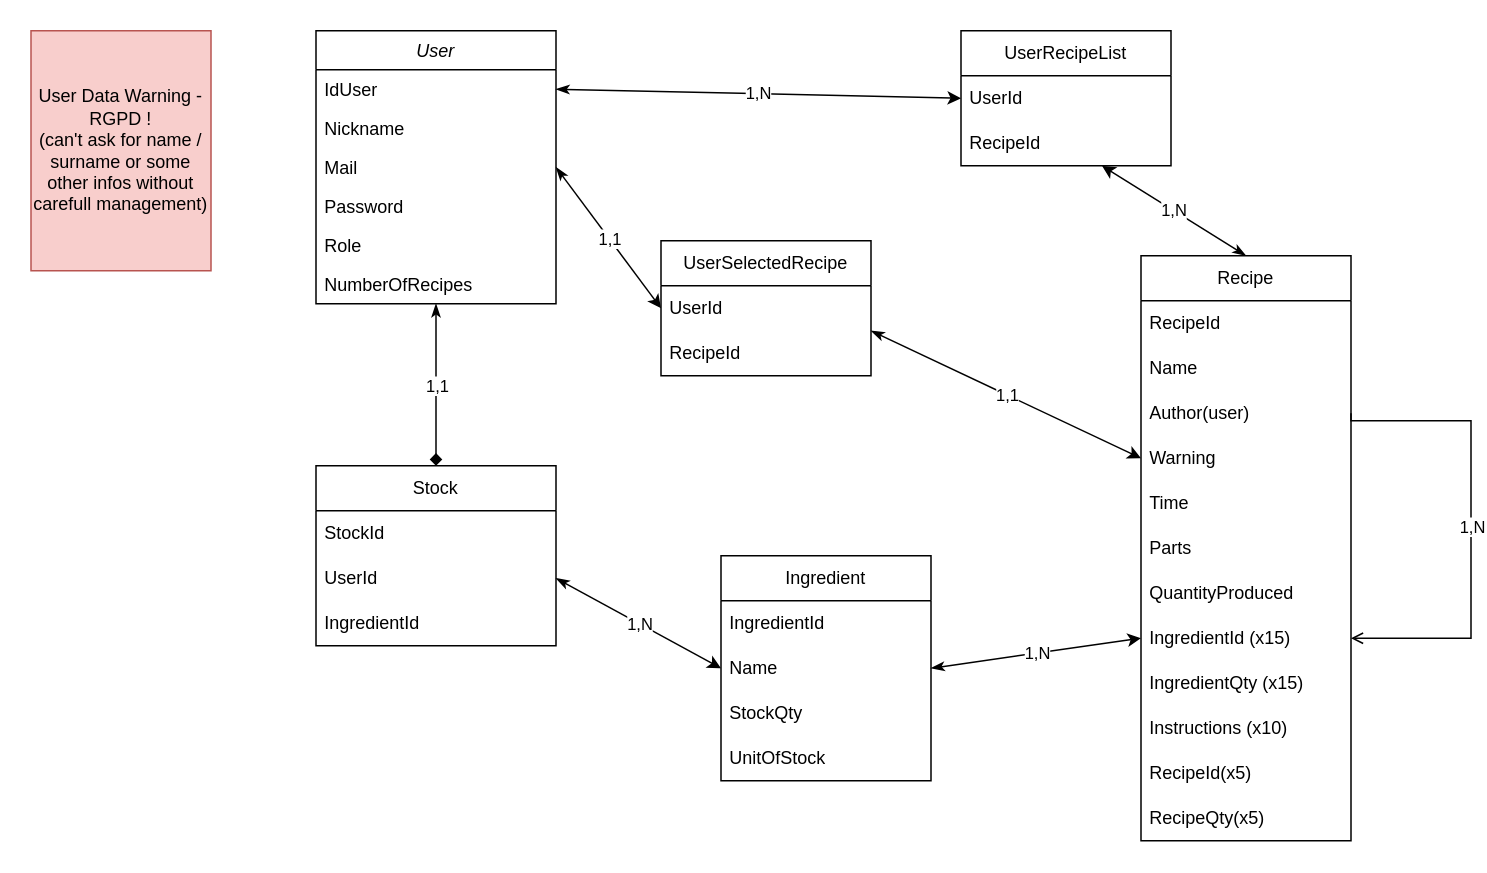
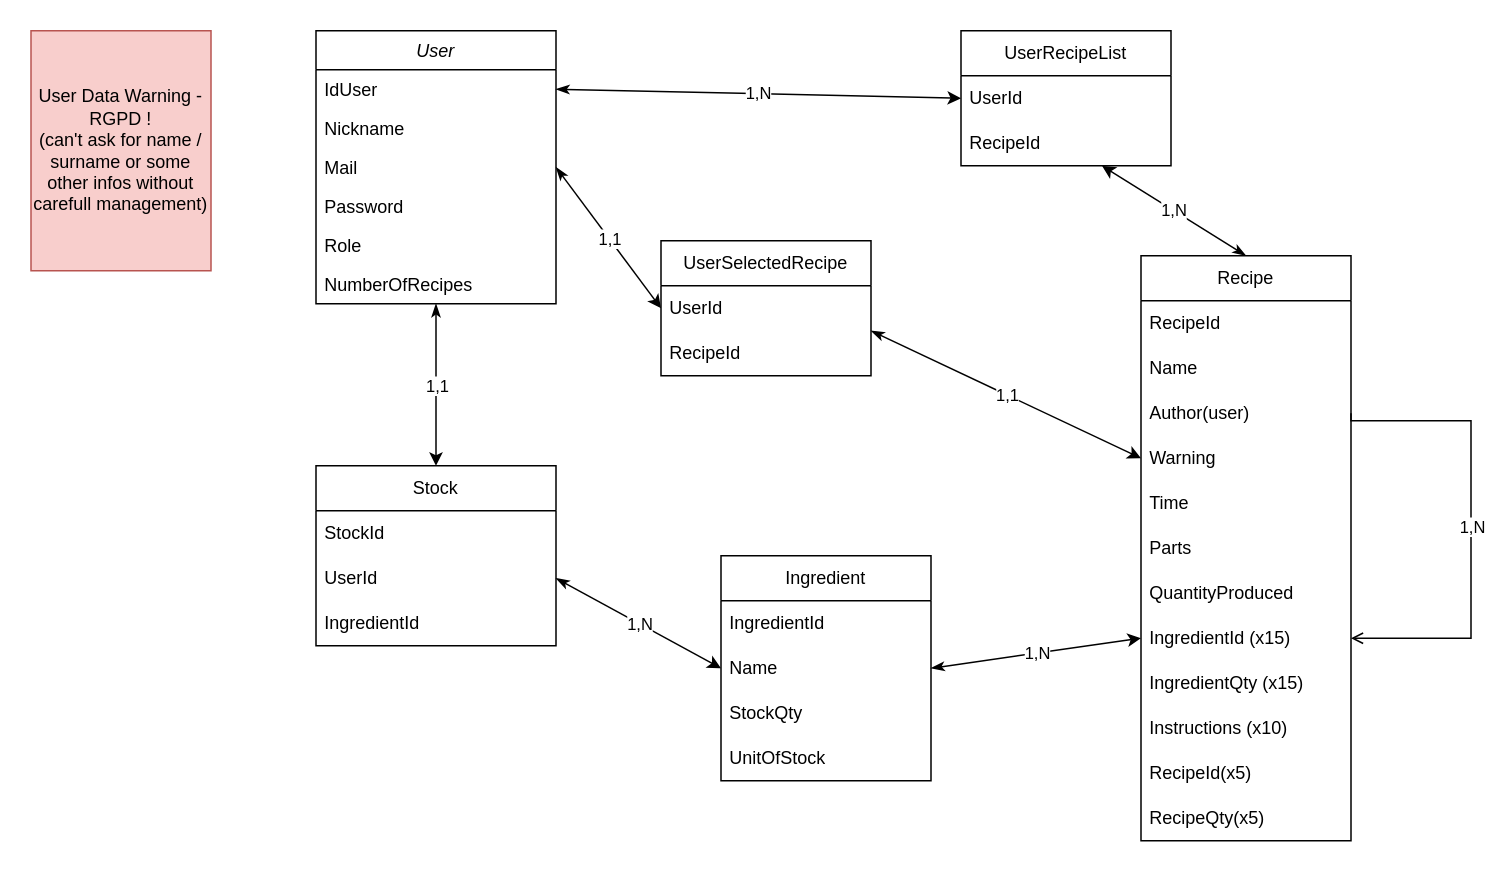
  <mxCell id="0" />
  <mxCell id="1" parent="0" />
  <mxCell id="2" value="User" style="swimlane;fontStyle=2;align=center;verticalAlign=top;childLayout=stackLayout;horizontal=1;startSize=26;horizontalStack=0;resizeParent=1;resizeLast=0;collapsible=1;marginBottom=0;rounded=0;shadow=0;strokeWidth=1;" parent="1" vertex="1"><mxGeometry x="210" y="20" width="160" height="182" as="geometry"><mxRectangle x="230" y="140" width="160" height="26" as="alternateBounds" /></mxGeometry></mxCell>
  <mxCell id="3" value="IdUser" style="text;align=left;verticalAlign=top;spacingLeft=4;spacingRight=4;overflow=hidden;rotatable=0;points=[[0,0.5],[1,0.5]];portConstraint=eastwest;" parent="2" vertex="1"><mxGeometry y="26" width="160" height="26" as="geometry" /></mxCell>
  <mxCell id="4" value="Nickname" style="text;align=left;verticalAlign=top;spacingLeft=4;spacingRight=4;overflow=hidden;rotatable=0;points=[[0,0.5],[1,0.5]];portConstraint=eastwest;" vertex="1" parent="2"><mxGeometry y="52" width="160" height="26" as="geometry" /></mxCell>
  <mxCell id="5" value="Mail" style="text;align=left;verticalAlign=top;spacingLeft=4;spacingRight=4;overflow=hidden;rotatable=0;points=[[0,0.5],[1,0.5]];portConstraint=eastwest;rounded=0;shadow=0;html=0;" parent="2" vertex="1"><mxGeometry y="78" width="160" height="26" as="geometry" /></mxCell>
  <mxCell id="6" value="Password" style="text;align=left;verticalAlign=top;spacingLeft=4;spacingRight=4;overflow=hidden;rotatable=0;points=[[0,0.5],[1,0.5]];portConstraint=eastwest;rounded=0;shadow=0;html=0;" vertex="1" parent="2"><mxGeometry y="104" width="160" height="26" as="geometry" /></mxCell>
  <mxCell id="7" value="Role" style="text;align=left;verticalAlign=top;spacingLeft=4;spacingRight=4;overflow=hidden;rotatable=0;points=[[0,0.5],[1,0.5]];portConstraint=eastwest;rounded=0;shadow=0;html=0;" parent="2" vertex="1"><mxGeometry y="130" width="160" height="26" as="geometry" /></mxCell>
  <mxCell id="8" value="NumberOfRecipes" style="text;align=left;verticalAlign=top;spacingLeft=4;spacingRight=4;overflow=hidden;rotatable=0;points=[[0,0.5],[1,0.5]];portConstraint=eastwest;rounded=0;shadow=0;html=0;" vertex="1" parent="2"><mxGeometry y="156" width="160" height="26" as="geometry" /></mxCell>
  <mxCell id="9" value="&lt;div&gt;User Data Warning - RGPD !&lt;/div&gt;&lt;div&gt;(can't ask for name / surname or some other infos without carefull management)&lt;br&gt;&lt;/div&gt;" style="rounded=0;whiteSpace=wrap;html=1;fillColor=#f8cecc;strokeColor=#b85450;" vertex="1" parent="1"><mxGeometry x="20" y="20" width="120" height="160" as="geometry" /></mxCell>
  <mxCell id="10" value="Recipe" style="swimlane;fontStyle=0;childLayout=stackLayout;horizontal=1;startSize=30;horizontalStack=0;resizeParent=1;resizeParentMax=0;resizeLast=0;collapsible=1;marginBottom=0;whiteSpace=wrap;html=1;" vertex="1" parent="1"><mxGeometry x="760" y="170" width="140" height="390" as="geometry" /></mxCell>
  <mxCell id="11" value="RecipeId" style="text;strokeColor=none;fillColor=none;align=left;verticalAlign=middle;spacingLeft=4;spacingRight=4;overflow=hidden;points=[[0,0.5],[1,0.5]];portConstraint=eastwest;rotatable=0;whiteSpace=wrap;html=1;" vertex="1" parent="10"><mxGeometry y="30" width="140" height="30" as="geometry" /></mxCell>
  <mxCell id="12" value="Name" style="text;strokeColor=none;fillColor=none;align=left;verticalAlign=middle;spacingLeft=4;spacingRight=4;overflow=hidden;points=[[0,0.5],[1,0.5]];portConstraint=eastwest;rotatable=0;whiteSpace=wrap;html=1;" vertex="1" parent="10"><mxGeometry y="60" width="140" height="30" as="geometry" /></mxCell>
  <mxCell id="13" value="Author(user)" style="text;strokeColor=none;fillColor=none;align=left;verticalAlign=middle;spacingLeft=4;spacingRight=4;overflow=hidden;points=[[0,0.5],[1,0.5]];portConstraint=eastwest;rotatable=0;whiteSpace=wrap;html=1;" vertex="1" parent="10"><mxGeometry y="90" width="140" height="30" as="geometry" /></mxCell>
  <mxCell id="14" value="Warning" style="text;strokeColor=none;fillColor=none;align=left;verticalAlign=middle;spacingLeft=4;spacingRight=4;overflow=hidden;points=[[0,0.5],[1,0.5]];portConstraint=eastwest;rotatable=0;whiteSpace=wrap;html=1;" vertex="1" parent="10"><mxGeometry y="120" width="140" height="30" as="geometry" /></mxCell>
  <mxCell id="15" value="Time" style="text;strokeColor=none;fillColor=none;align=left;verticalAlign=middle;spacingLeft=4;spacingRight=4;overflow=hidden;points=[[0,0.5],[1,0.5]];portConstraint=eastwest;rotatable=0;whiteSpace=wrap;html=1;" vertex="1" parent="10"><mxGeometry y="150" width="140" height="30" as="geometry" /></mxCell>
  <mxCell id="16" value="Parts" style="text;strokeColor=none;fillColor=none;align=left;verticalAlign=middle;spacingLeft=4;spacingRight=4;overflow=hidden;points=[[0,0.5],[1,0.5]];portConstraint=eastwest;rotatable=0;whiteSpace=wrap;html=1;" vertex="1" parent="10"><mxGeometry y="180" width="140" height="30" as="geometry" /></mxCell>
  <mxCell id="17" value="QuantityProduced" style="text;strokeColor=none;fillColor=none;align=left;verticalAlign=middle;spacingLeft=4;spacingRight=4;overflow=hidden;points=[[0,0.5],[1,0.5]];portConstraint=eastwest;rotatable=0;whiteSpace=wrap;html=1;" vertex="1" parent="10"><mxGeometry y="210" width="140" height="30" as="geometry" /></mxCell>
  <mxCell id="18" value="IngredientId (x15)" style="text;strokeColor=none;fillColor=none;align=left;verticalAlign=middle;spacingLeft=4;spacingRight=4;overflow=hidden;points=[[0,0.5],[1,0.5]];portConstraint=eastwest;rotatable=0;whiteSpace=wrap;html=1;" vertex="1" parent="10"><mxGeometry y="240" width="140" height="30" as="geometry" /></mxCell>
  <mxCell id="19" value="IngredientQty (x15)" style="text;strokeColor=none;fillColor=none;align=left;verticalAlign=middle;spacingLeft=4;spacingRight=4;overflow=hidden;points=[[0,0.5],[1,0.5]];portConstraint=eastwest;rotatable=0;whiteSpace=wrap;html=1;" vertex="1" parent="10"><mxGeometry y="270" width="140" height="30" as="geometry" /></mxCell>
  <mxCell id="20" value="Instructions (x10)" style="text;strokeColor=none;fillColor=none;align=left;verticalAlign=middle;spacingLeft=4;spacingRight=4;overflow=hidden;points=[[0,0.5],[1,0.5]];portConstraint=eastwest;rotatable=0;whiteSpace=wrap;html=1;" vertex="1" parent="10"><mxGeometry y="300" width="140" height="30" as="geometry" /></mxCell>
  <mxCell id="21" value="RecipeId(x5)" style="text;strokeColor=none;fillColor=none;align=left;verticalAlign=middle;spacingLeft=4;spacingRight=4;overflow=hidden;points=[[0,0.5],[1,0.5]];portConstraint=eastwest;rotatable=0;whiteSpace=wrap;html=1;" vertex="1" parent="10"><mxGeometry y="330" width="140" height="30" as="geometry" /></mxCell>
  <mxCell id="22" value="RecipeQty(x5)" style="text;strokeColor=none;fillColor=none;align=left;verticalAlign=middle;spacingLeft=4;spacingRight=4;overflow=hidden;points=[[0,0.5],[1,0.5]];portConstraint=eastwest;rotatable=0;whiteSpace=wrap;html=1;" vertex="1" parent="10"><mxGeometry y="360" width="140" height="30" as="geometry" /></mxCell>
  <mxCell id="23" value="" style="endArrow=open;html=1;rounded=0;edgeStyle=orthogonalEdgeStyle;entryX=1;entryY=0.5;entryDx=0;entryDy=0;exitX=1;exitY=0.5;exitDx=0;exitDy=0;" edge="1" parent="10" source="13" target="18"><mxGeometry relative="1" as="geometry"><mxPoint x="170" y="110" as="sourcePoint" /><mxPoint x="170" y="230" as="targetPoint" /><Array as="points"><mxPoint x="140" y="110" /><mxPoint x="220" y="110" /><mxPoint x="220" y="255" /></Array></mxGeometry></mxCell>
  <mxCell id="24" value="1,N" style="edgeLabel;resizable=0;html=1;align=center;verticalAlign=middle;" connectable="0" vertex="1" parent="23"><mxGeometry relative="1" as="geometry" /></mxCell>
  <mxCell id="25" value="Ingredient" style="swimlane;fontStyle=0;childLayout=stackLayout;horizontal=1;startSize=30;horizontalStack=0;resizeParent=1;resizeParentMax=0;resizeLast=0;collapsible=1;marginBottom=0;whiteSpace=wrap;html=1;" vertex="1" parent="1"><mxGeometry x="480" y="370" width="140" height="150" as="geometry" /></mxCell>
  <mxCell id="26" value="IngredientId" style="text;strokeColor=none;fillColor=none;align=left;verticalAlign=middle;spacingLeft=4;spacingRight=4;overflow=hidden;points=[[0,0.5],[1,0.5]];portConstraint=eastwest;rotatable=0;whiteSpace=wrap;html=1;" vertex="1" parent="25"><mxGeometry y="30" width="140" height="30" as="geometry" /></mxCell>
  <mxCell id="27" value="Name" style="text;strokeColor=none;fillColor=none;align=left;verticalAlign=middle;spacingLeft=4;spacingRight=4;overflow=hidden;points=[[0,0.5],[1,0.5]];portConstraint=eastwest;rotatable=0;whiteSpace=wrap;html=1;" vertex="1" parent="25"><mxGeometry y="60" width="140" height="30" as="geometry" /></mxCell>
  <mxCell id="28" value="StockQty" style="text;strokeColor=none;fillColor=none;align=left;verticalAlign=middle;spacingLeft=4;spacingRight=4;overflow=hidden;points=[[0,0.5],[1,0.5]];portConstraint=eastwest;rotatable=0;whiteSpace=wrap;html=1;" vertex="1" parent="25"><mxGeometry y="90" width="140" height="30" as="geometry" /></mxCell>
  <mxCell id="29" value="UnitOfStock" style="text;strokeColor=none;fillColor=none;align=left;verticalAlign=middle;spacingLeft=4;spacingRight=4;overflow=hidden;points=[[0,0.5],[1,0.5]];portConstraint=eastwest;rotatable=0;whiteSpace=wrap;html=1;" vertex="1" parent="25"><mxGeometry y="120" width="140" height="30" as="geometry" /></mxCell>
  <mxCell id="30" value="UserRecipeList" style="swimlane;fontStyle=0;childLayout=stackLayout;horizontal=1;startSize=30;horizontalStack=0;resizeParent=1;resizeParentMax=0;resizeLast=0;collapsible=1;marginBottom=0;whiteSpace=wrap;html=1;" vertex="1" parent="1"><mxGeometry x="640" y="20" width="140" height="90" as="geometry" /></mxCell>
  <mxCell id="31" value="UserId" style="text;strokeColor=none;fillColor=none;align=left;verticalAlign=middle;spacingLeft=4;spacingRight=4;overflow=hidden;points=[[0,0.5],[1,0.5]];portConstraint=eastwest;rotatable=0;whiteSpace=wrap;html=1;" vertex="1" parent="30"><mxGeometry y="30" width="140" height="30" as="geometry" /></mxCell>
  <mxCell id="32" value="RecipeId" style="text;strokeColor=none;fillColor=none;align=left;verticalAlign=middle;spacingLeft=4;spacingRight=4;overflow=hidden;points=[[0,0.5],[1,0.5]];portConstraint=eastwest;rotatable=0;whiteSpace=wrap;html=1;" vertex="1" parent="30"><mxGeometry y="60" width="140" height="30" as="geometry" /></mxCell>
  <mxCell id="33" value="Stock" style="swimlane;fontStyle=0;childLayout=stackLayout;horizontal=1;startSize=30;horizontalStack=0;resizeParent=1;resizeParentMax=0;resizeLast=0;collapsible=1;marginBottom=0;whiteSpace=wrap;html=1;" vertex="1" parent="1"><mxGeometry x="210" y="310" width="160" height="120" as="geometry" /></mxCell>
  <mxCell id="34" value="StockId" style="text;strokeColor=none;fillColor=none;align=left;verticalAlign=middle;spacingLeft=4;spacingRight=4;overflow=hidden;points=[[0,0.5],[1,0.5]];portConstraint=eastwest;rotatable=0;whiteSpace=wrap;html=1;" vertex="1" parent="33"><mxGeometry y="30" width="160" height="30" as="geometry" /></mxCell>
  <mxCell id="35" value="UserId" style="text;strokeColor=none;fillColor=none;align=left;verticalAlign=middle;spacingLeft=4;spacingRight=4;overflow=hidden;points=[[0,0.5],[1,0.5]];portConstraint=eastwest;rotatable=0;whiteSpace=wrap;html=1;" vertex="1" parent="33"><mxGeometry y="60" width="160" height="30" as="geometry" /></mxCell>
  <mxCell id="36" value="IngredientId" style="text;strokeColor=none;fillColor=none;align=left;verticalAlign=middle;spacingLeft=4;spacingRight=4;overflow=hidden;points=[[0,0.5],[1,0.5]];portConstraint=eastwest;rotatable=0;whiteSpace=wrap;html=1;" vertex="1" parent="33"><mxGeometry y="90" width="160" height="30" as="geometry" /></mxCell>
- <mxCell id="37" value="" style="endArrow=diamond;html=1;rounded=0;exitX=0.5;exitY=1;exitDx=0;exitDy=0;entryX=0.5;entryY=0;entryDx=0;entryDy=0;startArrow=classicThin;startFill=1;" edge="1" parent="1" source="2" target="33"><mxGeometry relative="1" as="geometry"><mxPoint x="300" y="220" as="sourcePoint" /><mxPoint x="460" y="220" as="targetPoint" /></mxGeometry></mxCell>
+ <mxCell id="37" value="" style="endArrow=classic;html=1;rounded=0;exitX=0.5;exitY=1;exitDx=0;exitDy=0;entryX=0.5;entryY=0;entryDx=0;entryDy=0;startArrow=classicThin;startFill=1;" edge="1" parent="1" source="2" target="33"><mxGeometry relative="1" as="geometry"><mxPoint x="300" y="220" as="sourcePoint" /><mxPoint x="460" y="220" as="targetPoint" /></mxGeometry></mxCell>
  <mxCell id="38" value="1,1" style="edgeLabel;resizable=0;html=1;align=center;verticalAlign=middle;" connectable="0" vertex="1" parent="37"><mxGeometry relative="1" as="geometry" /></mxCell>
  <mxCell id="39" value="UserSelectedRecipe" style="swimlane;fontStyle=0;childLayout=stackLayout;horizontal=1;startSize=30;horizontalStack=0;resizeParent=1;resizeParentMax=0;resizeLast=0;collapsible=1;marginBottom=0;whiteSpace=wrap;html=1;" vertex="1" parent="1"><mxGeometry x="440" y="160" width="140" height="90" as="geometry" /></mxCell>
  <mxCell id="40" value="UserId" style="text;strokeColor=none;fillColor=none;align=left;verticalAlign=middle;spacingLeft=4;spacingRight=4;overflow=hidden;points=[[0,0.5],[1,0.5]];portConstraint=eastwest;rotatable=0;whiteSpace=wrap;html=1;" vertex="1" parent="39"><mxGeometry y="30" width="140" height="30" as="geometry" /></mxCell>
  <mxCell id="41" value="RecipeId" style="text;strokeColor=none;fillColor=none;align=left;verticalAlign=middle;spacingLeft=4;spacingRight=4;overflow=hidden;points=[[0,0.5],[1,0.5]];portConstraint=eastwest;rotatable=0;whiteSpace=wrap;html=1;" vertex="1" parent="39"><mxGeometry y="60" width="140" height="30" as="geometry" /></mxCell>
  <mxCell id="42" value="" style="endArrow=classic;html=1;rounded=0;exitX=1;exitY=0.5;exitDx=0;exitDy=0;entryX=0;entryY=0.5;entryDx=0;entryDy=0;startArrow=classicThin;startFill=1;" edge="1" parent="1" source="5" target="40"><mxGeometry relative="1" as="geometry"><mxPoint x="400" y="70" as="sourcePoint" /><mxPoint x="400" y="204" as="targetPoint" /></mxGeometry></mxCell>
  <mxCell id="43" value="1,1" style="edgeLabel;resizable=0;html=1;align=center;verticalAlign=middle;" connectable="0" vertex="1" parent="42"><mxGeometry relative="1" as="geometry" /></mxCell>
  <mxCell id="44" value="" style="endArrow=classic;html=1;rounded=0;exitX=1;exitY=0.5;exitDx=0;exitDy=0;entryX=0;entryY=0.5;entryDx=0;entryDy=0;startArrow=classicThin;startFill=1;" edge="1" parent="1" source="3" target="31"><mxGeometry relative="1" as="geometry"><mxPoint x="490" y="20" as="sourcePoint" /><mxPoint x="490" y="154" as="targetPoint" /></mxGeometry></mxCell>
  <mxCell id="45" value="1,N" style="edgeLabel;resizable=0;html=1;align=center;verticalAlign=middle;" connectable="0" vertex="1" parent="44"><mxGeometry relative="1" as="geometry" /></mxCell>
  <mxCell id="46" value="" style="endArrow=classic;html=1;rounded=0;exitX=0.5;exitY=0;exitDx=0;exitDy=0;startArrow=classicThin;startFill=1;" edge="1" parent="1" source="10" target="32"><mxGeometry relative="1" as="geometry"><mxPoint x="600" y="230" as="sourcePoint" /><mxPoint x="710" y="150" as="targetPoint" /></mxGeometry></mxCell>
  <mxCell id="47" value="1,N" style="edgeLabel;resizable=0;html=1;align=center;verticalAlign=middle;" connectable="0" vertex="1" parent="46"><mxGeometry relative="1" as="geometry" /></mxCell>
  <mxCell id="48" value="" style="endArrow=classic;html=1;rounded=0;exitX=1;exitY=0.5;exitDx=0;exitDy=0;entryX=0;entryY=0.5;entryDx=0;entryDy=0;startArrow=classicThin;startFill=1;" edge="1" parent="1" source="35" target="27"><mxGeometry relative="1" as="geometry"><mxPoint x="410" y="310" as="sourcePoint" /><mxPoint x="680" y="316" as="targetPoint" /></mxGeometry></mxCell>
  <mxCell id="49" value="1,N" style="edgeLabel;resizable=0;html=1;align=center;verticalAlign=middle;" connectable="0" vertex="1" parent="48"><mxGeometry relative="1" as="geometry" /></mxCell>
  <mxCell id="50" value="" style="endArrow=classic;html=1;rounded=0;entryX=0;entryY=0.5;entryDx=0;entryDy=0;startArrow=classicThin;startFill=1;" edge="1" parent="1" target="14"><mxGeometry relative="1" as="geometry"><mxPoint x="580" y="220" as="sourcePoint" /><mxPoint x="740" y="284" as="targetPoint" /></mxGeometry></mxCell>
  <mxCell id="51" value="1,1" style="edgeLabel;resizable=0;html=1;align=center;verticalAlign=middle;" connectable="0" vertex="1" parent="50"><mxGeometry relative="1" as="geometry" /></mxCell>
  <mxCell id="52" value="" style="endArrow=classic;html=1;rounded=0;exitX=1;exitY=0.5;exitDx=0;exitDy=0;entryX=0;entryY=0.5;entryDx=0;entryDy=0;startArrow=classicThin;startFill=1;" edge="1" parent="1" source="27" target="18"><mxGeometry relative="1" as="geometry"><mxPoint x="590" y="300" as="sourcePoint" /><mxPoint x="700" y="360" as="targetPoint" /></mxGeometry></mxCell>
  <mxCell id="53" value="1,N" style="edgeLabel;resizable=0;html=1;align=center;verticalAlign=middle;" connectable="0" vertex="1" parent="52"><mxGeometry relative="1" as="geometry" /></mxCell>
